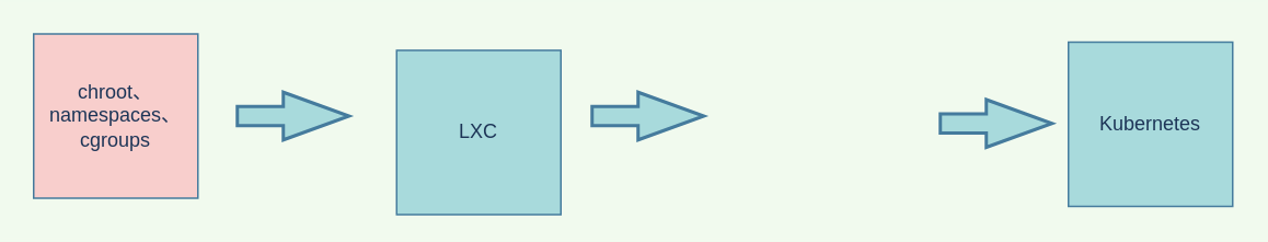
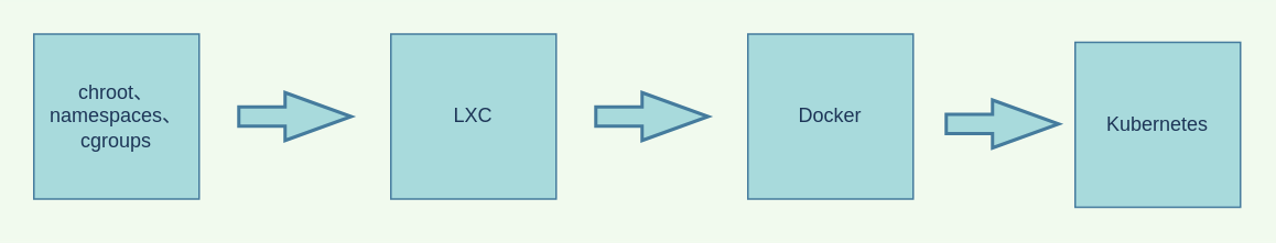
  <mxCell id="0" />
  <mxCell id="1" parent="0" />
- <mxCell id="2" value="chroot、namespaces、cgroups" style="whiteSpace=wrap;html=1;aspect=fixed;fillColor=#f8cecc;strokeColor=#457B9D;fontColor=#1D3557;" vertex="1" parent="1"><mxGeometry x="20" y="20" width="100" height="100" as="geometry" /></mxCell>
- <mxCell id="3" value="LXC" style="whiteSpace=wrap;html=1;aspect=fixed;fillColor=#A8DADC;strokeColor=#457B9D;fontColor=#1D3557;" vertex="1" parent="1"><mxGeometry x="241" y="30" width="100" height="100" as="geometry" /></mxCell>
+ <mxCell id="2" value="chroot、namespaces、cgroups" style="whiteSpace=wrap;html=1;aspect=fixed;fillColor=#A8DADC;strokeColor=#457B9D;fontColor=#1D3557;" vertex="1" parent="1"><mxGeometry x="20" y="20" width="100" height="100" as="geometry" /></mxCell>
+ <mxCell id="3" value="LXC" style="whiteSpace=wrap;html=1;aspect=fixed;fillColor=#A8DADC;strokeColor=#457B9D;fontColor=#1D3557;" vertex="1" parent="1"><mxGeometry x="236" y="20" width="100" height="100" as="geometry" /></mxCell>
+ <mxCell id="4" value="Docker" style="whiteSpace=wrap;html=1;aspect=fixed;fillColor=#A8DADC;strokeColor=#457B9D;fontColor=#1D3557;" vertex="1" parent="1"><mxGeometry x="452" y="20" width="100" height="100" as="geometry" /></mxCell>
  <mxCell id="5" value="Kubernetes" style="whiteSpace=wrap;html=1;aspect=fixed;fillColor=#A8DADC;strokeColor=#457B9D;fontColor=#1D3557;" vertex="1" parent="1"><mxGeometry x="650" y="25" width="100" height="100" as="geometry" /></mxCell>
  <mxCell id="6" value="" style="verticalLabelPosition=bottom;verticalAlign=top;html=1;strokeWidth=2;shape=mxgraph.arrows2.arrow;dy=0.6;dx=40;notch=0;strokeColor=#457B9D;fontColor=#1D3557;fillColor=#A8DADC;" vertex="1" parent="1"><mxGeometry x="144" y="55.5" width="68" height="29" as="geometry" /></mxCell>
  <mxCell id="7" value="" style="verticalLabelPosition=bottom;verticalAlign=top;html=1;strokeWidth=2;shape=mxgraph.arrows2.arrow;dy=0.6;dx=40;notch=0;strokeColor=#457B9D;fontColor=#1D3557;fillColor=#A8DADC;" vertex="1" parent="1"><mxGeometry x="360" y="55.5" width="68" height="29" as="geometry" /></mxCell>
  <mxCell id="8" value="" style="verticalLabelPosition=bottom;verticalAlign=top;html=1;strokeWidth=2;shape=mxgraph.arrows2.arrow;dy=0.6;dx=40;notch=0;strokeColor=#457B9D;fontColor=#1D3557;fillColor=#A8DADC;" vertex="1" parent="1"><mxGeometry x="572" y="60" width="68" height="29" as="geometry" /></mxCell>
